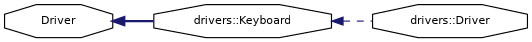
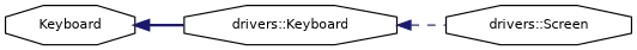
  digraph {
    rankdir=LR
    node [color=black fillcolor=white fontname=Helvetica fontsize=10 shape=octagon style=filled]
    edge [color=midnightblue dir=back fontname=Helvetica fontsize=10 labelfontname=Helvetica labelfontsize=10]
-   n1 [height=0.2 label=Driver width=0.4]
+   n1 [height=0.2 label=Keyboard width=0.4]
    n2 [height=0.2 label="drivers::Keyboard" width=0.4]
-   n3 [height=0.2 label="drivers::Driver" width=0.4]
+   n3 [height=0.2 label="drivers::Screen" width=0.4]
    n1 -> n2 [style=bold]
    n2 -> n3 [style=dashed]
  }
